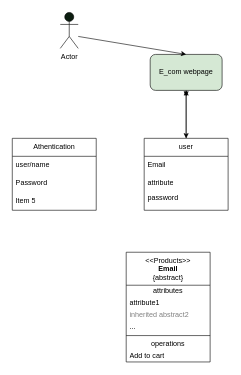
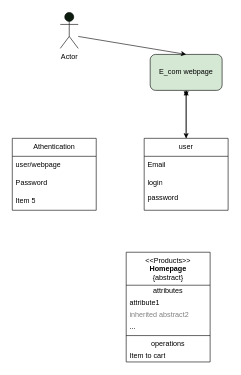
  <mxCell id="0" />
  <mxCell id="1" parent="0" />
  <mxCell id="2" style="edgeStyle=none;html=1;" edge="1" parent="1" source="4"><mxGeometry relative="1" as="geometry"><mxPoint x="310" y="160" as="targetPoint" /></mxGeometry></mxCell>
  <mxCell id="3" value="" style="edgeStyle=none;html=1;" edge="1" parent="1" source="4"><mxGeometry relative="1" as="geometry"><mxPoint x="310" y="230" as="targetPoint" /></mxGeometry></mxCell>
  <mxCell id="4" value="E_com webpage" style="rounded=1;whiteSpace=wrap;html=1;fillColor=#d5e8d4;" vertex="1" parent="1"><mxGeometry x="250" y="90" width="120" height="60" as="geometry" /></mxCell>
  <mxCell id="5" value="Actor" style="shape=umlActor;verticalLabelPosition=bottom;verticalAlign=top;html=1;outlineConnect=0;fillColor=#0C1D10;" vertex="1" parent="1"><mxGeometry x="100" y="20" width="30" height="60" as="geometry" /></mxCell>
  <mxCell id="6" value="" style="endArrow=classic;html=1;entryX=0.5;entryY=0;entryDx=0;entryDy=0;" edge="1" parent="1" target="4"><mxGeometry width="50" height="50" relative="1" as="geometry"><mxPoint x="130" y="60" as="sourcePoint" /><mxPoint x="360" y="20" as="targetPoint" /></mxGeometry></mxCell>
  <mxCell id="7" value="" style="edgeStyle=none;html=1;" edge="1" parent="1" source="8" target="4"><mxGeometry relative="1" as="geometry" /></mxCell>
  <mxCell id="8" value="user" style="swimlane;fontStyle=0;childLayout=stackLayout;horizontal=1;startSize=30;horizontalStack=0;resizeParent=1;resizeParentMax=0;resizeLast=0;collapsible=1;marginBottom=0;whiteSpace=wrap;html=1;" vertex="1" parent="1"><mxGeometry x="240" y="230" width="140" height="120" as="geometry" /></mxCell>
  <mxCell id="9" value="Email" style="text;strokeColor=none;fillColor=none;align=left;verticalAlign=middle;spacingLeft=4;spacingRight=4;overflow=hidden;points=[[0,0.5],[1,0.5]];portConstraint=eastwest;rotatable=0;whiteSpace=wrap;html=1;" vertex="1" parent="8"><mxGeometry y="30" width="140" height="30" as="geometry" /></mxCell>
- <mxCell id="10" value="attribute" style="text;strokeColor=none;fillColor=none;align=left;verticalAlign=middle;spacingLeft=4;spacingRight=4;overflow=hidden;points=[[0,0.5],[1,0.5]];portConstraint=eastwest;rotatable=0;whiteSpace=wrap;html=1;" vertex="1" parent="8"><mxGeometry y="60" width="140" height="30" as="geometry" /></mxCell>
+ <mxCell id="10" value="login" style="text;strokeColor=none;fillColor=none;align=left;verticalAlign=middle;spacingLeft=4;spacingRight=4;overflow=hidden;points=[[0,0.5],[1,0.5]];portConstraint=eastwest;rotatable=0;whiteSpace=wrap;html=1;" vertex="1" parent="8"><mxGeometry y="60" width="140" height="30" as="geometry" /></mxCell>
  <mxCell id="11" value="password&lt;div&gt;&lt;br&gt;&lt;/div&gt;" style="text;strokeColor=none;fillColor=none;align=left;verticalAlign=middle;spacingLeft=4;spacingRight=4;overflow=hidden;points=[[0,0.5],[1,0.5]];portConstraint=eastwest;rotatable=0;whiteSpace=wrap;html=1;" vertex="1" parent="8"><mxGeometry y="90" width="140" height="30" as="geometry" /></mxCell>
  <mxCell id="12" value="Athentication" style="swimlane;fontStyle=0;childLayout=stackLayout;horizontal=1;startSize=30;horizontalStack=0;resizeParent=1;resizeParentMax=0;resizeLast=0;collapsible=1;marginBottom=0;whiteSpace=wrap;html=1;" vertex="1" parent="1"><mxGeometry x="20" y="230" width="140" height="120" as="geometry" /></mxCell>
- <mxCell id="13" value="user/name" style="text;strokeColor=none;fillColor=none;align=left;verticalAlign=middle;spacingLeft=4;spacingRight=4;overflow=hidden;points=[[0,0.5],[1,0.5]];portConstraint=eastwest;rotatable=0;whiteSpace=wrap;html=1;" vertex="1" parent="12"><mxGeometry y="30" width="140" height="30" as="geometry" /></mxCell>
+ <mxCell id="13" value="user/webpage" style="text;strokeColor=none;fillColor=none;align=left;verticalAlign=middle;spacingLeft=4;spacingRight=4;overflow=hidden;points=[[0,0.5],[1,0.5]];portConstraint=eastwest;rotatable=0;whiteSpace=wrap;html=1;" vertex="1" parent="12"><mxGeometry y="30" width="140" height="30" as="geometry" /></mxCell>
  <mxCell id="14" value="Password" style="text;strokeColor=none;fillColor=none;align=left;verticalAlign=middle;spacingLeft=4;spacingRight=4;overflow=hidden;points=[[0,0.5],[1,0.5]];portConstraint=eastwest;rotatable=0;whiteSpace=wrap;html=1;" vertex="1" parent="12"><mxGeometry y="60" width="140" height="30" as="geometry" /></mxCell>
  <mxCell id="15" value="Item 5" style="text;strokeColor=none;fillColor=none;align=left;verticalAlign=middle;spacingLeft=4;spacingRight=4;overflow=hidden;points=[[0,0.5],[1,0.5]];portConstraint=eastwest;rotatable=0;whiteSpace=wrap;html=1;" vertex="1" parent="12"><mxGeometry y="90" width="140" height="30" as="geometry" /></mxCell>
- <mxCell id="16" value="&amp;lt;&amp;lt;Products&amp;gt;&amp;gt;&lt;br&gt;&lt;b&gt;Email&lt;/b&gt;&lt;br&gt;{abstract}" style="swimlane;fontStyle=0;align=center;verticalAlign=top;childLayout=stackLayout;horizontal=1;startSize=55;horizontalStack=0;resizeParent=1;resizeParentMax=0;resizeLast=0;collapsible=0;marginBottom=0;html=1;whiteSpace=wrap;" vertex="1" parent="1"><mxGeometry x="210" y="420" width="140" height="183" as="geometry" /></mxCell>
+ <mxCell id="16" value="&amp;lt;&amp;lt;Products&amp;gt;&amp;gt;&lt;br&gt;&lt;b&gt;Homepage&lt;/b&gt;&lt;br&gt;{abstract}" style="swimlane;fontStyle=0;align=center;verticalAlign=top;childLayout=stackLayout;horizontal=1;startSize=55;horizontalStack=0;resizeParent=1;resizeParentMax=0;resizeLast=0;collapsible=0;marginBottom=0;html=1;whiteSpace=wrap;" vertex="1" parent="1"><mxGeometry x="210" y="420" width="140" height="183" as="geometry" /></mxCell>
  <mxCell id="17" value="attributes" style="text;html=1;strokeColor=none;fillColor=none;align=center;verticalAlign=middle;spacingLeft=4;spacingRight=4;overflow=hidden;rotatable=0;points=[[0,0.5],[1,0.5]];portConstraint=eastwest;whiteSpace=wrap;" vertex="1" parent="16"><mxGeometry y="55" width="140" height="20" as="geometry" /></mxCell>
  <mxCell id="18" value="attribute1" style="text;html=1;strokeColor=none;fillColor=none;align=left;verticalAlign=middle;spacingLeft=4;spacingRight=4;overflow=hidden;rotatable=0;points=[[0,0.5],[1,0.5]];portConstraint=eastwest;whiteSpace=wrap;" vertex="1" parent="16"><mxGeometry y="75" width="140" height="20" as="geometry" /></mxCell>
  <mxCell id="19" value="inherited abstract2" style="text;html=1;strokeColor=none;fillColor=none;align=left;verticalAlign=middle;spacingLeft=4;spacingRight=4;overflow=hidden;rotatable=0;points=[[0,0.5],[1,0.5]];portConstraint=eastwest;fontColor=#808080;whiteSpace=wrap;" vertex="1" parent="16"><mxGeometry y="95" width="140" height="20" as="geometry" /></mxCell>
  <mxCell id="20" value="..." style="text;html=1;strokeColor=none;fillColor=none;align=left;verticalAlign=middle;spacingLeft=4;spacingRight=4;overflow=hidden;rotatable=0;points=[[0,0.5],[1,0.5]];portConstraint=eastwest;whiteSpace=wrap;" vertex="1" parent="16"><mxGeometry y="115" width="140" height="20" as="geometry" /></mxCell>
  <mxCell id="21" value="" style="line;strokeWidth=1;fillColor=none;align=left;verticalAlign=middle;spacingTop=-1;spacingLeft=3;spacingRight=3;rotatable=0;labelPosition=right;points=[];portConstraint=eastwest;" vertex="1" parent="16"><mxGeometry y="135" width="140" height="8" as="geometry" /></mxCell>
  <mxCell id="22" value="operations" style="text;html=1;strokeColor=none;fillColor=none;align=center;verticalAlign=middle;spacingLeft=4;spacingRight=4;overflow=hidden;rotatable=0;points=[[0,0.5],[1,0.5]];portConstraint=eastwest;whiteSpace=wrap;" vertex="1" parent="16"><mxGeometry y="143" width="140" height="20" as="geometry" /></mxCell>
- <mxCell id="23" value="Add to cart" style="text;html=1;strokeColor=none;fillColor=none;align=left;verticalAlign=middle;spacingLeft=4;spacingRight=4;overflow=hidden;rotatable=0;points=[[0,0.5],[1,0.5]];portConstraint=eastwest;whiteSpace=wrap;" vertex="1" parent="16"><mxGeometry y="163" width="140" height="20" as="geometry" /></mxCell>
+ <mxCell id="23" value="Item to cart" style="text;html=1;strokeColor=none;fillColor=none;align=left;verticalAlign=middle;spacingLeft=4;spacingRight=4;overflow=hidden;rotatable=0;points=[[0,0.5],[1,0.5]];portConstraint=eastwest;whiteSpace=wrap;" vertex="1" parent="16"><mxGeometry y="163" width="140" height="20" as="geometry" /></mxCell>
